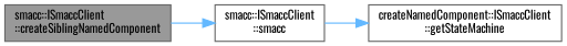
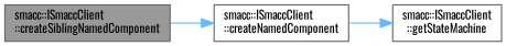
  digraph {
    fontname=Oswald
    rankdir=LR
    node [color=grey40 fillcolor=white fontname=Oswald fontsize=10 shape=box style=filled]
    edge [color=steelblue1 fontname=Oswald fontsize=10 labelfontname=Helvetica labelfontsize=10 style=solid]
    n1 [color=gray40 fillcolor=grey60 fontcolor=black height=0.2 label="smacc::ISmaccClient\l::createSiblingNamedComponent" width=0.4]
-   n2 [height=0.2 label="smacc::ISmaccClient\l::smacc" width=0.4]
-   n3 [height=0.2 label="createNamedComponent::ISmaccClient\l::getStateMachine" width=0.4]
+   n2 [height=0.2 label="smacc::ISmaccClient\l::createNamedComponent" width=0.4]
+   n3 [height=0.2 label="smacc::ISmaccClient\l::getStateMachine" width=0.4]
    n1 -> n2
    n2 -> n3
  }
